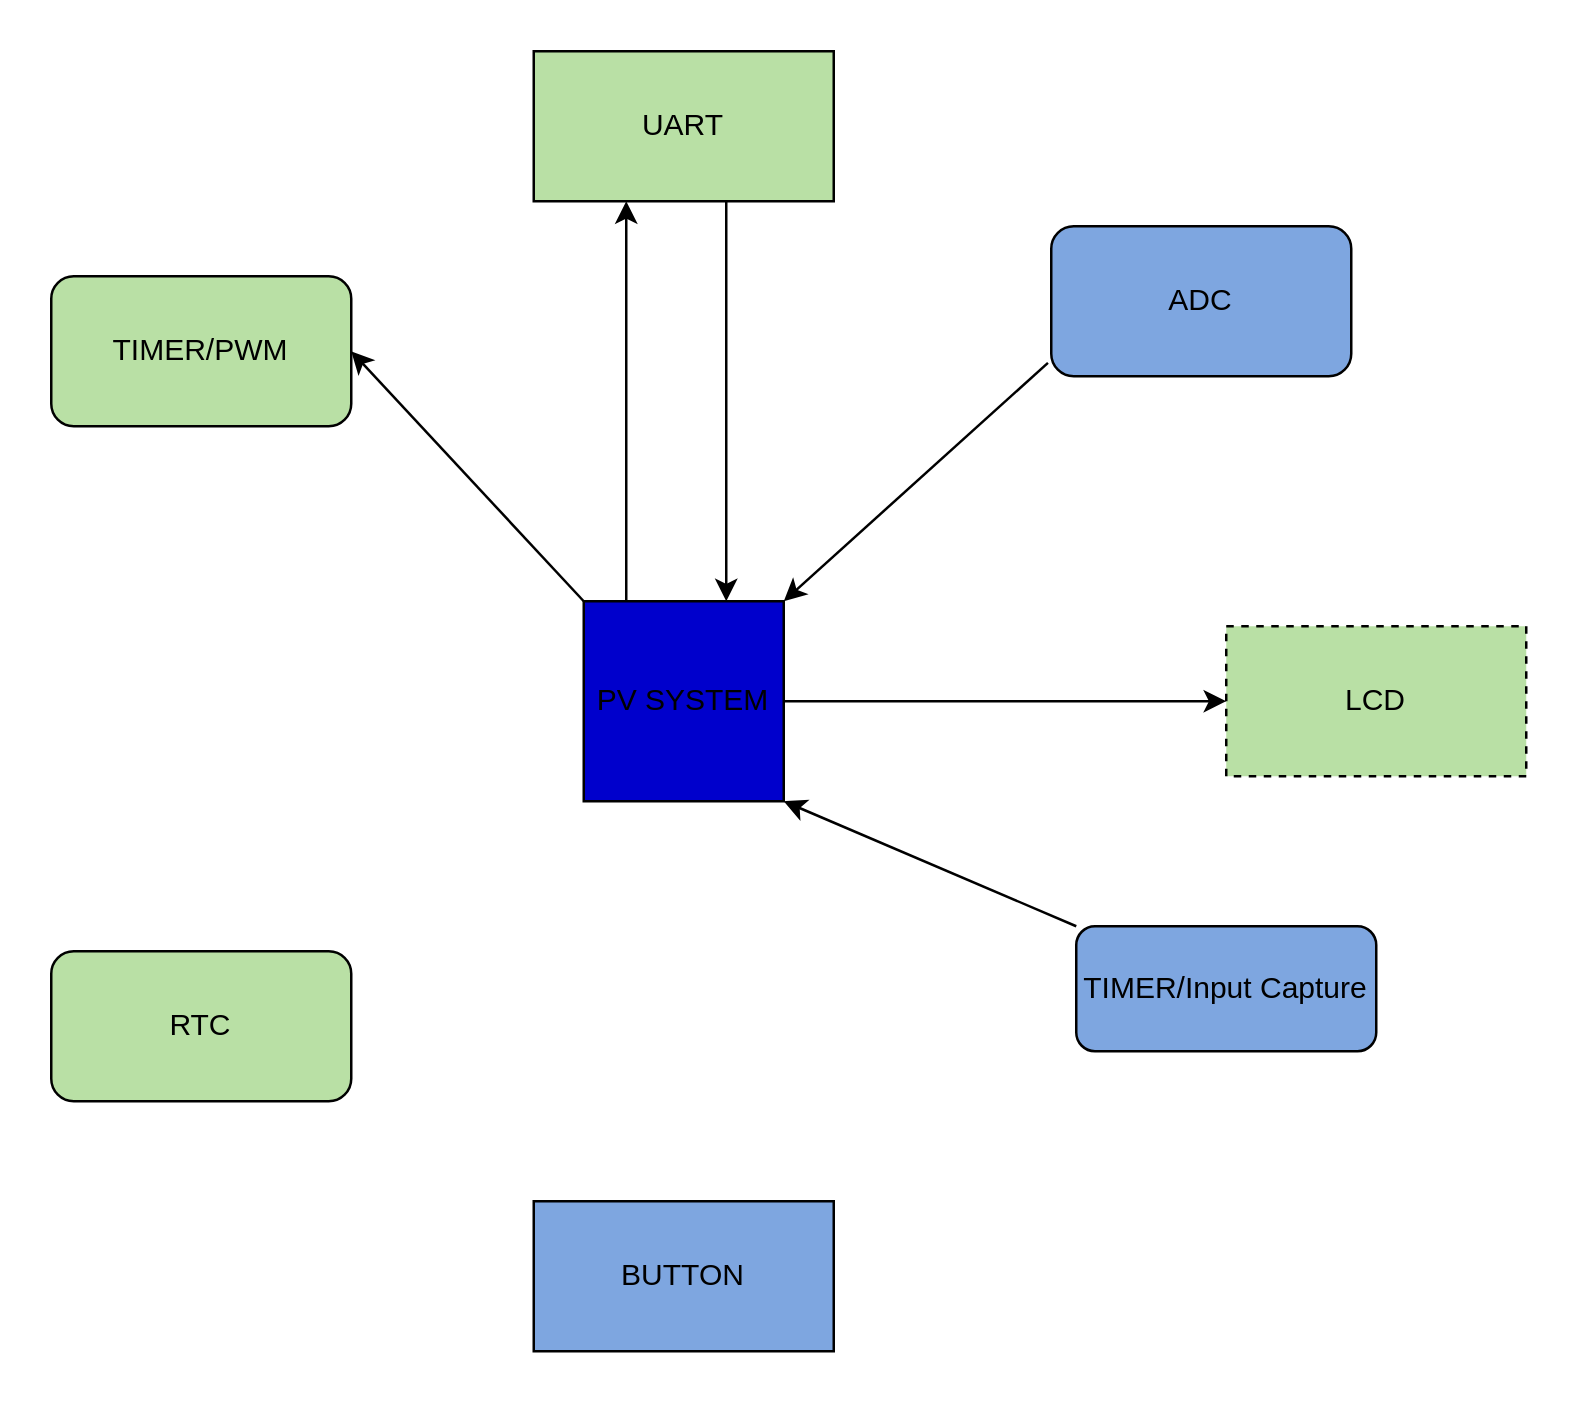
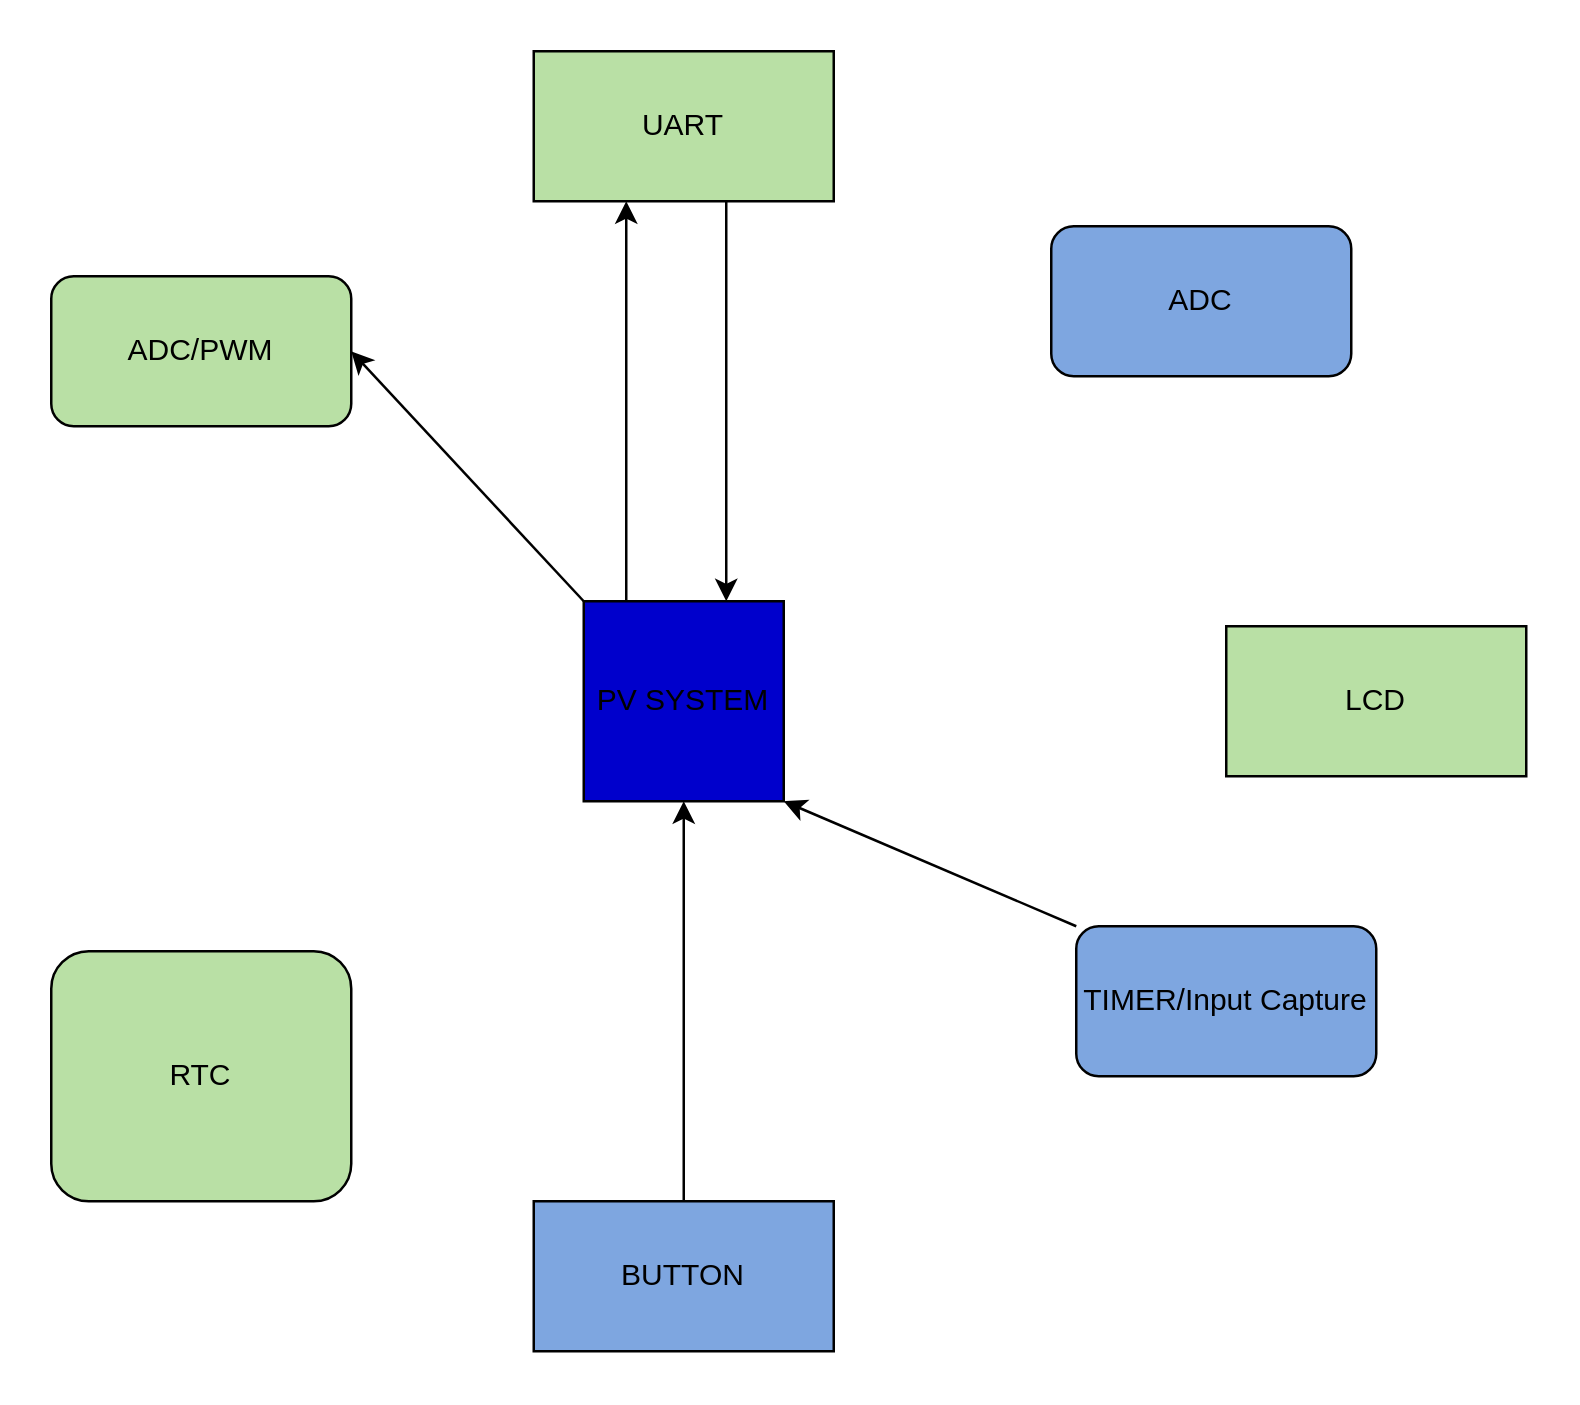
  <mxCell id="0" />
  <mxCell id="1" parent="0" />
  <mxCell id="2" value="" style="edgeStyle=orthogonalEdgeStyle;rounded=0;orthogonalLoop=1;jettySize=auto;html=1;" edge="1" parent="1"><mxGeometry relative="1" as="geometry"><mxPoint x="250" y="240" as="sourcePoint" /><mxPoint x="250" y="80" as="targetPoint" /></mxGeometry></mxCell>
- <mxCell id="3" style="edgeStyle=orthogonalEdgeStyle;rounded=0;orthogonalLoop=1;jettySize=auto;html=1;entryX=0;entryY=0.5;entryDx=0;entryDy=0;" edge="1" parent="1" source="4" target="6"><mxGeometry relative="1" as="geometry" /></mxCell>
  <mxCell id="4" value="PV SYSTEM" style="whiteSpace=wrap;html=1;aspect=fixed;fillColor=#0000CC;" vertex="1" parent="1"><mxGeometry x="233" y="240" width="80" height="80" as="geometry" /></mxCell>
  <mxCell id="5" value="UART" style="whiteSpace=wrap;html=1;fillColor=#b9e0a5;" vertex="1" parent="1"><mxGeometry x="213" y="20" width="120" height="60" as="geometry" /></mxCell>
- <mxCell id="6" value="LCD" style="whiteSpace=wrap;html=1;fillColor=#B9E0A5;dashed=1;" vertex="1" parent="1"><mxGeometry x="490" y="250" width="120" height="60" as="geometry" /></mxCell>
+ <mxCell id="6" value="LCD" style="whiteSpace=wrap;html=1;fillColor=#B9E0A5;" vertex="1" parent="1"><mxGeometry x="490" y="250" width="120" height="60" as="geometry" /></mxCell>
  <mxCell id="7" value="BUTTON" style="whiteSpace=wrap;html=1;fillColor=#7EA6E0;" vertex="1" parent="1"><mxGeometry x="213" y="480" width="120" height="60" as="geometry" /></mxCell>
  <mxCell id="8" value="ADC" style="rounded=1;whiteSpace=wrap;html=1;fillColor=#7EA6E0;" vertex="1" parent="1"><mxGeometry x="420" y="90" width="120" height="60" as="geometry" /></mxCell>
- <mxCell id="9" value="TIMER/PWM" style="rounded=1;whiteSpace=wrap;html=1;fillColor=#B9E0A5;" vertex="1" parent="1"><mxGeometry x="20" y="110" width="120" height="60" as="geometry" /></mxCell>
- <mxCell id="10" value="RTC" style="rounded=1;whiteSpace=wrap;html=1;fillColor=#B9E0A5;" vertex="1" parent="1"><mxGeometry x="20" y="380" width="120" height="60" as="geometry" /></mxCell>
- <mxCell id="11" value="TIMER/Input Capture" style="rounded=1;whiteSpace=wrap;html=1;fillColor=#7EA6E0;" vertex="1" parent="1"><mxGeometry x="430" y="370" width="120" height="50" as="geometry" /></mxCell>
+ <mxCell id="9" value="ADC/PWM" style="rounded=1;whiteSpace=wrap;html=1;fillColor=#B9E0A5;" vertex="1" parent="1"><mxGeometry x="20" y="110" width="120" height="60" as="geometry" /></mxCell>
+ <mxCell id="10" value="RTC" style="rounded=1;whiteSpace=wrap;html=1;fillColor=#B9E0A5;" vertex="1" parent="1"><mxGeometry x="20" y="380" width="120" height="100" as="geometry" /></mxCell>
+ <mxCell id="11" value="TIMER/Input Capture" style="rounded=1;whiteSpace=wrap;html=1;fillColor=#7EA6E0;" vertex="1" parent="1"><mxGeometry x="430" y="370" width="120" height="60" as="geometry" /></mxCell>
  <mxCell id="12" value="" style="endArrow=classic;html=1;rounded=0;entryX=1;entryY=0.5;entryDx=0;entryDy=0;exitX=0;exitY=0;exitDx=0;exitDy=0;" edge="1" parent="1" source="4" target="9"><mxGeometry width="50" height="50" relative="1" as="geometry"><mxPoint x="440" y="320" as="sourcePoint" /><mxPoint x="490" y="270" as="targetPoint" /><Array as="points" /></mxGeometry></mxCell>
- <mxCell id="14" value="" style="endArrow=classic;html=1;rounded=0;exitX=-0.011;exitY=0.911;exitDx=0;exitDy=0;exitPerimeter=0;entryX=1;entryY=0;entryDx=0;entryDy=0;" edge="1" parent="1" source="8" target="4"><mxGeometry width="50" height="50" relative="1" as="geometry"><mxPoint x="260" y="200" as="sourcePoint" /><mxPoint x="310" y="150" as="targetPoint" /></mxGeometry></mxCell>
+ <mxCell id="13" value="" style="endArrow=classic;html=1;rounded=0;entryX=0.5;entryY=1;entryDx=0;entryDy=0;exitX=0.5;exitY=0;exitDx=0;exitDy=0;" edge="1" parent="1" source="7" target="4"><mxGeometry width="50" height="50" relative="1" as="geometry"><mxPoint x="260" y="470" as="sourcePoint" /><mxPoint x="310" y="420" as="targetPoint" /></mxGeometry></mxCell>
  <mxCell id="15" value="" style="endArrow=classic;html=1;rounded=0;exitX=0.5;exitY=1;exitDx=0;exitDy=0;entryX=0.5;entryY=0;entryDx=0;entryDy=0;" edge="1" parent="1"><mxGeometry width="50" height="50" relative="1" as="geometry"><mxPoint x="290" y="80" as="sourcePoint" /><mxPoint x="290" y="240" as="targetPoint" /></mxGeometry></mxCell>
  <mxCell id="16" value="" style="endArrow=classic;html=1;rounded=0;entryX=1;entryY=1;entryDx=0;entryDy=0;exitX=0;exitY=0;exitDx=0;exitDy=0;" edge="1" parent="1" source="11" target="4"><mxGeometry width="50" height="50" relative="1" as="geometry"><mxPoint x="210" y="480" as="sourcePoint" /><mxPoint x="260" y="430" as="targetPoint" /></mxGeometry></mxCell>
